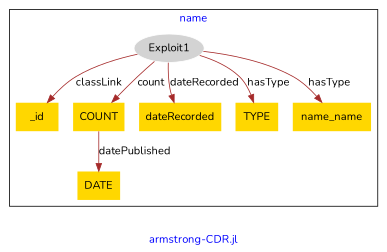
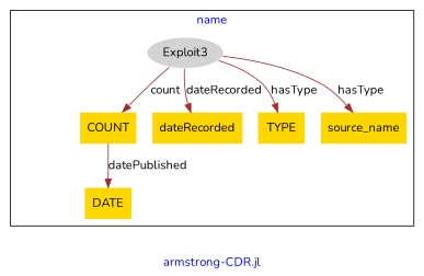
  digraph {
    fontcolor=blue
    fontname=Nunito
    label="armstrong-CDR.jl"
    remincross=true
    node [fillcolor=gold fontname=Nunito style=filled shape=plaintext]
    edge [color=brown fontcolor=black fontname=Nunito]
-   n1 [color=white fillcolor=lightgray label=Exploit1 shape=""]
-   n2 [label=_id]
+   n1 [color=white fillcolor=lightgray label=Exploit3 shape=""]
    n3 [label=COUNT]
    n4 [label=dateRecorded]
    n5 [label=TYPE]
    n6 [label=DATE]
-   n7 [label=name_name]
+   n7 [label=source_name]
    subgraph cluster_1 {
      label=name
      n1
-     n2
      n3
      n4
      n5
      n6
      n7
    }
-   n1 -> n2 [label=classLink]
    n1 -> n3 [label=count]
    n1 -> n4 [label=dateRecorded]
    n1 -> n5 [label=hasType]
    n1 -> n7 [label=hasType]
    n3 -> n6 [label=datePublished]
  }
